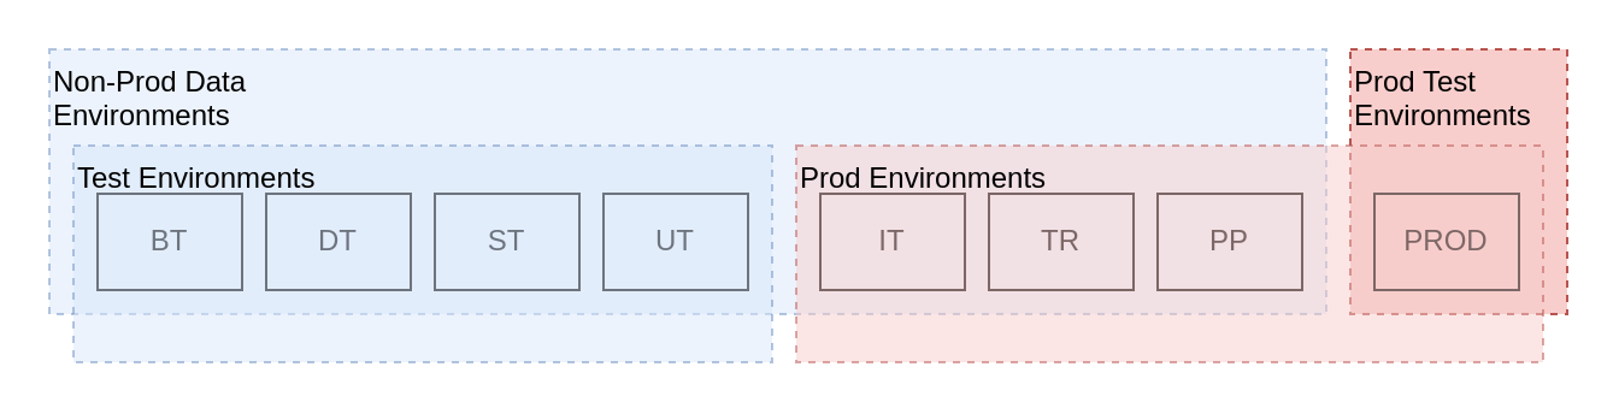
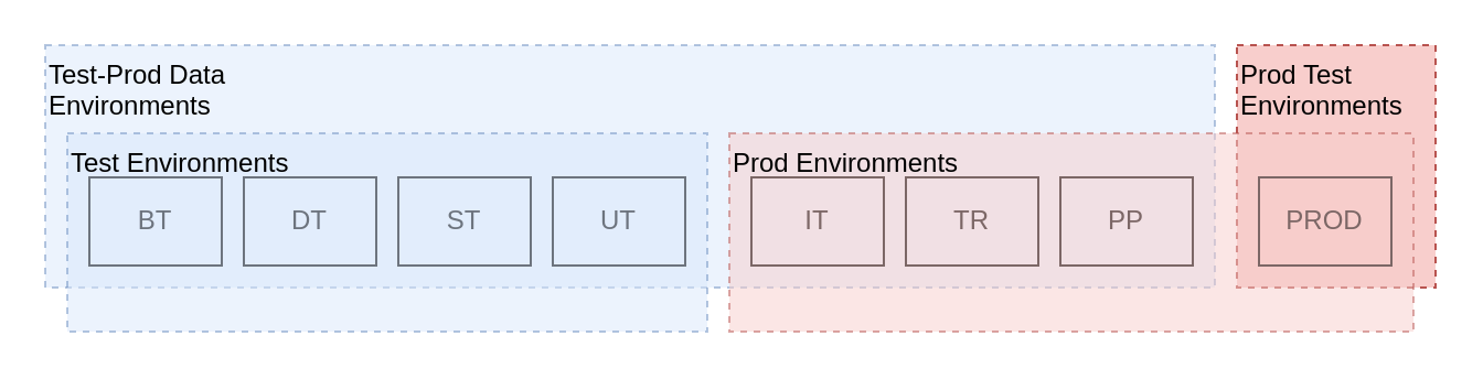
  <mxCell id="0" />
  <mxCell id="1" parent="0" />
- <mxCell id="2" value="Non-Prod Data &lt;br&gt;Environments&lt;br&gt;" style="rounded=0;whiteSpace=wrap;html=1;dashed=1;container=1;collapsible=0;recursiveResize=0;verticalAlign=top;align=left;fillColor=#dae8fc;strokeColor=#6c8ebf;opacity=50;" parent="1" vertex="1"><mxGeometry x="20" y="20" width="530" height="110" as="geometry" /></mxCell>
+ <mxCell id="2" value="Test-Prod Data &lt;br&gt;Environments&lt;br&gt;" style="rounded=0;whiteSpace=wrap;html=1;dashed=1;container=1;collapsible=0;recursiveResize=0;verticalAlign=top;align=left;fillColor=#dae8fc;strokeColor=#6c8ebf;opacity=50;" parent="1" vertex="1"><mxGeometry x="20" y="20" width="530" height="110" as="geometry" /></mxCell>
  <mxCell id="3" value="BT" style="rounded=0;whiteSpace=wrap;html=1;fillColor=none;" parent="2" vertex="1"><mxGeometry x="20" y="60" width="60" height="40" as="geometry" /></mxCell>
  <mxCell id="4" value="DT" style="rounded=0;whiteSpace=wrap;html=1;fillColor=none;" parent="2" vertex="1"><mxGeometry x="90" y="60" width="60" height="40" as="geometry" /></mxCell>
  <mxCell id="5" value="ST" style="rounded=0;whiteSpace=wrap;html=1;fillColor=none;" parent="2" vertex="1"><mxGeometry x="160" y="60" width="60" height="40" as="geometry" /></mxCell>
  <mxCell id="6" value="UT" style="rounded=0;whiteSpace=wrap;html=1;fillColor=none;" parent="2" vertex="1"><mxGeometry x="230" y="60" width="60" height="40" as="geometry" /></mxCell>
  <mxCell id="7" value="IT" style="rounded=0;whiteSpace=wrap;html=1;fillColor=none;" parent="2" vertex="1"><mxGeometry x="320" y="60" width="60" height="40" as="geometry" /></mxCell>
  <mxCell id="8" value="TR" style="rounded=0;whiteSpace=wrap;html=1;fillColor=none;" parent="2" vertex="1"><mxGeometry x="390" y="60" width="60" height="40" as="geometry" /></mxCell>
  <mxCell id="9" value="PP" style="rounded=0;whiteSpace=wrap;html=1;fillColor=none;" parent="2" vertex="1"><mxGeometry x="460" y="60" width="60" height="40" as="geometry" /></mxCell>
  <mxCell id="10" value="Prod Test &lt;br&gt;Environments" style="rounded=0;whiteSpace=wrap;html=1;dashed=1;container=1;collapsible=0;recursiveResize=0;verticalAlign=top;align=left;fillColor=#f8cecc;strokeColor=#b85450;" parent="1" vertex="1"><mxGeometry x="560" y="20" width="90" height="110" as="geometry" /></mxCell>
  <mxCell id="11" value="PROD" style="rounded=0;whiteSpace=wrap;html=1;fillColor=none;" parent="10" vertex="1"><mxGeometry x="10" y="60" width="60" height="40" as="geometry" /></mxCell>
  <mxCell id="12" value="Test Environments" style="rounded=0;whiteSpace=wrap;html=1;dashed=1;container=1;collapsible=0;recursiveResize=0;verticalAlign=top;align=left;fillColor=#dae8fc;strokeColor=#6c8ebf;opacity=50;" vertex="1" parent="1"><mxGeometry x="30" y="60" width="290" height="90" as="geometry" /></mxCell>
  <mxCell id="13" value="Prod Environments&amp;nbsp;" style="rounded=0;whiteSpace=wrap;html=1;dashed=1;container=1;collapsible=0;recursiveResize=0;verticalAlign=top;align=left;fillColor=#f8cecc;strokeColor=#b85450;opacity=50;" vertex="1" parent="1"><mxGeometry x="330" y="60" width="310" height="90" as="geometry" /></mxCell>
